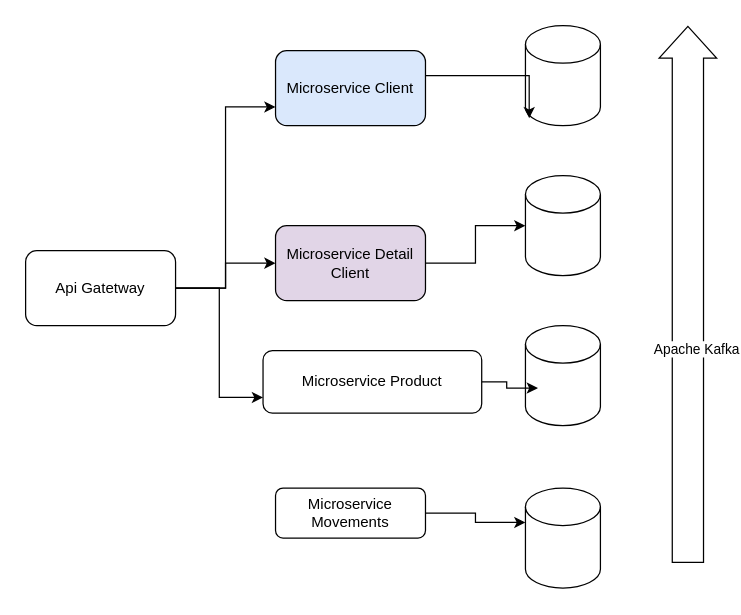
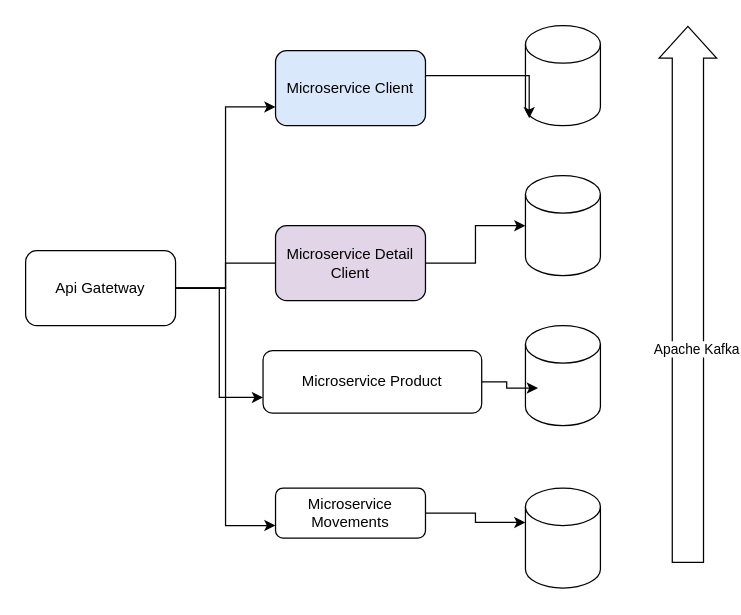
  <mxCell id="0" />
  <mxCell id="1" parent="0" />
  <mxCell id="2" value="" style="shape=cylinder3;whiteSpace=wrap;html=1;boundedLbl=1;backgroundOutline=1;size=15;" vertex="1" parent="1"><mxGeometry x="420" y="20" width="60" height="80" as="geometry" /></mxCell>
  <mxCell id="3" value="" style="shape=cylinder3;whiteSpace=wrap;html=1;boundedLbl=1;backgroundOutline=1;size=15;" vertex="1" parent="1"><mxGeometry x="420" y="140" width="60" height="80" as="geometry" /></mxCell>
  <mxCell id="4" value="" style="shape=cylinder3;whiteSpace=wrap;html=1;boundedLbl=1;backgroundOutline=1;size=15;" vertex="1" parent="1"><mxGeometry x="420" y="260" width="60" height="80" as="geometry" /></mxCell>
  <mxCell id="5" value="" style="shape=cylinder3;whiteSpace=wrap;html=1;boundedLbl=1;backgroundOutline=1;size=15;" vertex="1" parent="1"><mxGeometry x="420" y="390" width="60" height="80" as="geometry" /></mxCell>
  <mxCell id="6" style="edgeStyle=orthogonalEdgeStyle;rounded=0;orthogonalLoop=1;jettySize=auto;html=1;entryX=0.05;entryY=0.925;entryDx=0;entryDy=0;entryPerimeter=0;" edge="1" parent="1" source="7" target="2"><mxGeometry relative="1" as="geometry"><mxPoint x="330" y="150" as="targetPoint" /><Array as="points"><mxPoint x="423" y="60" /></Array></mxGeometry></mxCell>
  <mxCell id="7" value="Microservice Client" style="rounded=1;whiteSpace=wrap;html=1;fillColor=#dae8fc;" vertex="1" parent="1"><mxGeometry x="220" y="40" width="120" height="60" as="geometry" /></mxCell>
  <mxCell id="8" style="edgeStyle=orthogonalEdgeStyle;rounded=0;orthogonalLoop=1;jettySize=auto;html=1;" edge="1" parent="1" source="9" target="3"><mxGeometry relative="1" as="geometry" /></mxCell>
  <mxCell id="9" value="Microservice Detail Client" style="rounded=1;whiteSpace=wrap;html=1;fillColor=#e1d5e7;" vertex="1" parent="1"><mxGeometry x="220" y="180" width="120" height="60" as="geometry" /></mxCell>
  <mxCell id="10" style="edgeStyle=orthogonalEdgeStyle;rounded=0;orthogonalLoop=1;jettySize=auto;html=1;entryX=0.167;entryY=0.625;entryDx=0;entryDy=0;entryPerimeter=0;" edge="1" parent="1" source="11" target="4"><mxGeometry relative="1" as="geometry" /></mxCell>
  <mxCell id="11" value="Microservice Product" style="rounded=1;whiteSpace=wrap;html=1;" vertex="1" parent="1"><mxGeometry x="210" y="280" width="175" height="50" as="geometry" /></mxCell>
  <mxCell id="12" style="edgeStyle=orthogonalEdgeStyle;rounded=0;orthogonalLoop=1;jettySize=auto;html=1;entryX=0;entryY=0;entryDx=0;entryDy=27.5;entryPerimeter=0;" edge="1" parent="1" source="13" target="5"><mxGeometry relative="1" as="geometry" /></mxCell>
  <mxCell id="13" value="Microservice Movements" style="rounded=1;whiteSpace=wrap;html=1;" vertex="1" parent="1"><mxGeometry x="220" y="390" width="120" height="40" as="geometry" /></mxCell>
  <mxCell id="14" style="edgeStyle=orthogonalEdgeStyle;rounded=0;orthogonalLoop=1;jettySize=auto;html=1;entryX=0;entryY=0.75;entryDx=0;entryDy=0;" edge="1" parent="1" source="18" target="7"><mxGeometry relative="1" as="geometry" /></mxCell>
- <mxCell id="16" style="edgeStyle=orthogonalEdgeStyle;rounded=0;orthogonalLoop=1;jettySize=auto;html=1;exitX=0;exitY=0.5;exitDx=0;exitDy=0;entryX=0;entryY=0.5;entryDx=0;entryDy=0;" edge="1" parent="1" source="18" target="9"><mxGeometry relative="1" as="geometry" /></mxCell>
+ <mxCell id="15" style="edgeStyle=orthogonalEdgeStyle;rounded=0;orthogonalLoop=1;jettySize=auto;html=1;entryX=0;entryY=0.75;entryDx=0;entryDy=0;" edge="1" parent="1" source="18" target="13"><mxGeometry relative="1" as="geometry" /></mxCell>
+ <mxCell id="16" style="edgeStyle=orthogonalEdgeStyle;rounded=0;orthogonalLoop=1;jettySize=auto;html=1;exitX=0;exitY=0.5;exitDx=0;exitDy=0;entryX=0;entryY=0.5;entryDx=0;entryDy=0;endArrow=none;" edge="1" parent="1" source="18" target="9"><mxGeometry relative="1" as="geometry" /></mxCell>
  <mxCell id="17" style="edgeStyle=orthogonalEdgeStyle;rounded=0;orthogonalLoop=1;jettySize=auto;html=1;exitX=0;exitY=0.5;exitDx=0;exitDy=0;entryX=0;entryY=0.75;entryDx=0;entryDy=0;" edge="1" parent="1" source="18" target="11"><mxGeometry relative="1" as="geometry" /></mxCell>
  <mxCell id="18" value="Api Gatetway" style="rounded=1;whiteSpace=wrap;html=1;direction=west;" vertex="1" parent="1"><mxGeometry x="20" y="200" width="120" height="60" as="geometry" /></mxCell>
  <mxCell id="19" value="" style="shape=flexArrow;endArrow=classic;html=1;rounded=0;width=25;endSize=8.15;" edge="1" parent="1"><mxGeometry width="50" height="50" relative="1" as="geometry"><mxPoint x="550" y="450" as="sourcePoint" /><mxPoint x="550" y="20" as="targetPoint" /></mxGeometry></mxCell>
  <mxCell id="20" value="Apache Kafka&lt;br&gt;" style="edgeLabel;html=1;align=center;verticalAlign=middle;resizable=0;points=[];" vertex="1" connectable="0" parent="19"><mxGeometry x="-0.2" y="-6" relative="1" as="geometry"><mxPoint as="offset" /></mxGeometry></mxCell>
